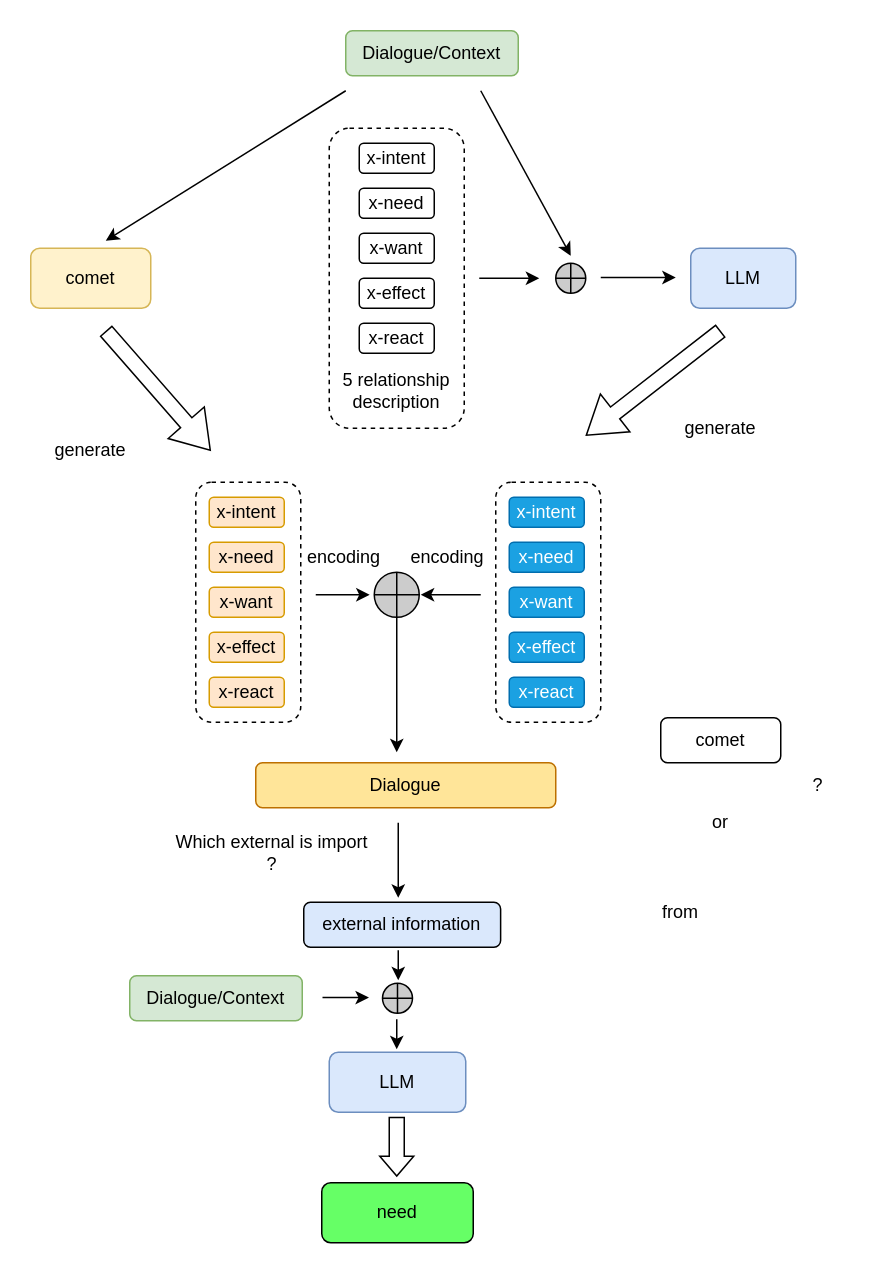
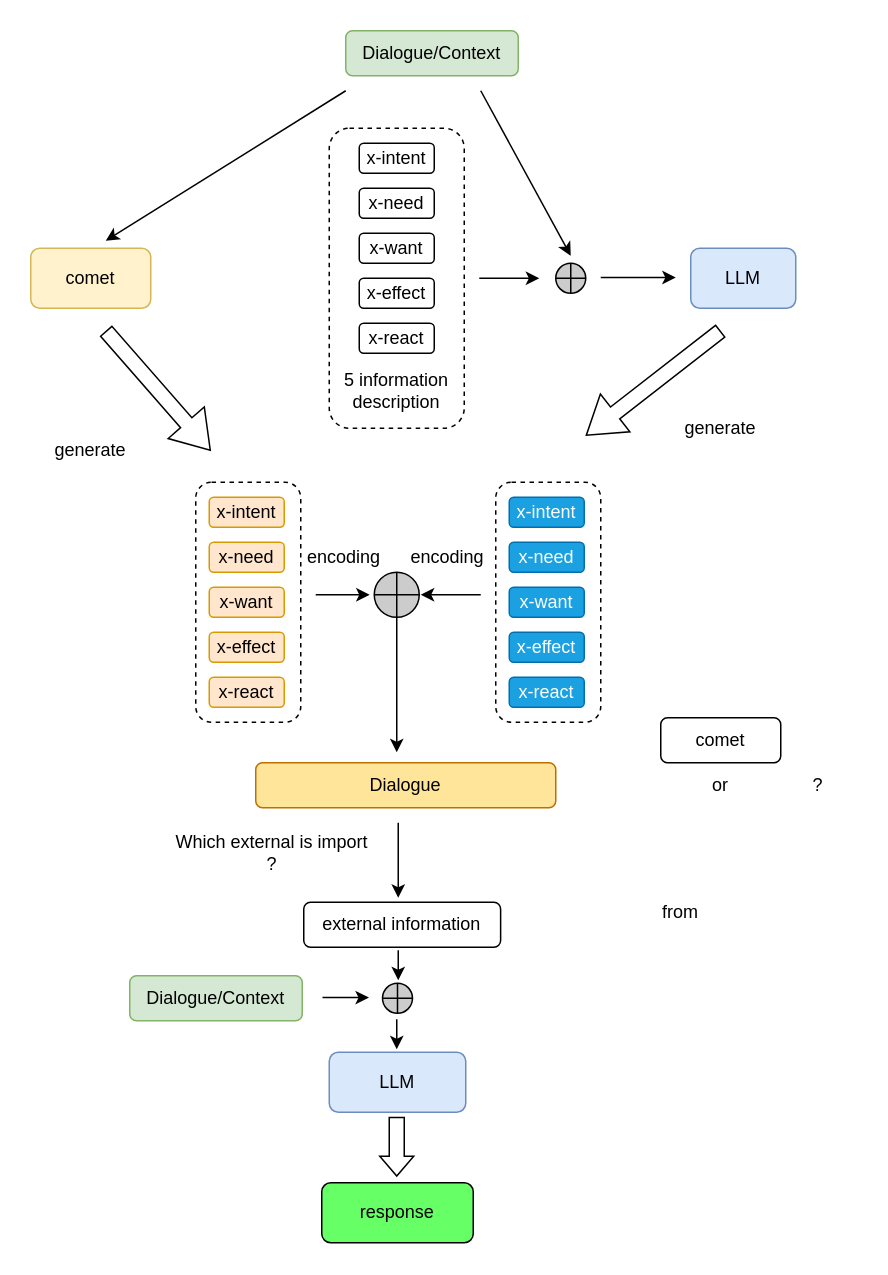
  <mxCell id="0" />
  <mxCell id="1" parent="0" />
  <mxCell id="2" value="" style="rounded=1;whiteSpace=wrap;html=1;dashed=1;" vertex="1" parent="1"><mxGeometry x="219" y="85" width="90" height="200" as="geometry" /></mxCell>
  <mxCell id="3" value="Dialogue/Context" style="rounded=1;whiteSpace=wrap;html=1;fillColor=#d5e8d4;strokeColor=#82b366;" vertex="1" parent="1"><mxGeometry x="230" y="20" width="115" height="30" as="geometry" /></mxCell>
  <mxCell id="4" value="comet" style="rounded=1;whiteSpace=wrap;html=1;fillColor=#fff2cc;strokeColor=#d6b656;" vertex="1" parent="1"><mxGeometry x="20" y="165" width="80" height="40" as="geometry" /></mxCell>
  <mxCell id="5" value="x-intent" style="rounded=1;whiteSpace=wrap;html=1;" vertex="1" parent="1"><mxGeometry x="239" y="95" width="50" height="20" as="geometry" /></mxCell>
  <mxCell id="6" value="x-need" style="rounded=1;whiteSpace=wrap;html=1;" vertex="1" parent="1"><mxGeometry x="239" y="125" width="50" height="20" as="geometry" /></mxCell>
  <mxCell id="7" value="x-want" style="rounded=1;whiteSpace=wrap;html=1;" vertex="1" parent="1"><mxGeometry x="239" y="155" width="50" height="20" as="geometry" /></mxCell>
  <mxCell id="8" value="x-effect" style="rounded=1;whiteSpace=wrap;html=1;" vertex="1" parent="1"><mxGeometry x="239" y="185" width="50" height="20" as="geometry" /></mxCell>
  <mxCell id="9" value="x-react" style="rounded=1;whiteSpace=wrap;html=1;" vertex="1" parent="1"><mxGeometry x="239" y="215" width="50" height="20" as="geometry" /></mxCell>
  <mxCell id="10" value="LLM" style="rounded=1;whiteSpace=wrap;html=1;fillColor=#dae8fc;strokeColor=#6c8ebf;" vertex="1" parent="1"><mxGeometry x="460" y="165" width="70" height="40" as="geometry" /></mxCell>
  <mxCell id="11" value="generate" style="text;html=1;align=center;verticalAlign=middle;whiteSpace=wrap;rounded=0;" vertex="1" parent="1"><mxGeometry x="450" y="270" width="60" height="30" as="geometry" /></mxCell>
  <mxCell id="12" value="" style="endArrow=classic;html=1;rounded=0;" edge="1" parent="1"><mxGeometry width="50" height="50" relative="1" as="geometry"><mxPoint x="230" y="60" as="sourcePoint" /><mxPoint x="70" y="160" as="targetPoint" /></mxGeometry></mxCell>
- <mxCell id="13" value="5 relationship description" style="text;html=1;align=center;verticalAlign=middle;whiteSpace=wrap;rounded=0;" vertex="1" parent="1"><mxGeometry x="209" y="245" width="110" height="30" as="geometry" /></mxCell>
+ <mxCell id="13" value="5 information description" style="text;html=1;align=center;verticalAlign=middle;whiteSpace=wrap;rounded=0;" vertex="1" parent="1"><mxGeometry x="209" y="245" width="110" height="30" as="geometry" /></mxCell>
  <mxCell id="14" value="" style="shape=orEllipse;perimeter=ellipsePerimeter;whiteSpace=wrap;html=1;backgroundOutline=1;fillColor=#CCCCCC;" vertex="1" parent="1"><mxGeometry x="370" y="175" width="20" height="20" as="geometry" /></mxCell>
  <mxCell id="15" value="" style="endArrow=classic;html=1;rounded=0;" edge="1" parent="1"><mxGeometry width="50" height="50" relative="1" as="geometry"><mxPoint x="320" y="60" as="sourcePoint" /><mxPoint x="380" y="170" as="targetPoint" /></mxGeometry></mxCell>
  <mxCell id="16" value="" style="endArrow=classic;html=1;rounded=0;" edge="1" parent="1"><mxGeometry width="50" height="50" relative="1" as="geometry"><mxPoint x="319" y="185" as="sourcePoint" /><mxPoint x="359" y="185" as="targetPoint" /></mxGeometry></mxCell>
  <mxCell id="17" value="" style="shape=flexArrow;endArrow=classic;html=1;rounded=0;endWidth=21;endSize=7.77;" edge="1" parent="1"><mxGeometry width="50" height="50" relative="1" as="geometry"><mxPoint x="480" y="220" as="sourcePoint" /><mxPoint x="390" y="290" as="targetPoint" /></mxGeometry></mxCell>
  <mxCell id="18" value="" style="rounded=1;whiteSpace=wrap;html=1;dashed=1;" vertex="1" parent="1"><mxGeometry x="130" y="321" width="70" height="160" as="geometry" /></mxCell>
  <mxCell id="19" value="x-intent" style="rounded=1;whiteSpace=wrap;html=1;fillColor=#ffe6cc;strokeColor=#d79b00;" vertex="1" parent="1"><mxGeometry x="139" y="331" width="50" height="20" as="geometry" /></mxCell>
  <mxCell id="20" value="x-need" style="rounded=1;whiteSpace=wrap;html=1;fillColor=#ffe6cc;strokeColor=#d79b00;" vertex="1" parent="1"><mxGeometry x="139" y="361" width="50" height="20" as="geometry" /></mxCell>
  <mxCell id="21" value="x-want" style="rounded=1;whiteSpace=wrap;html=1;fillColor=#ffe6cc;strokeColor=#d79b00;" vertex="1" parent="1"><mxGeometry x="139" y="391" width="50" height="20" as="geometry" /></mxCell>
  <mxCell id="22" value="x-effect" style="rounded=1;whiteSpace=wrap;html=1;fillColor=#ffe6cc;strokeColor=#d79b00;" vertex="1" parent="1"><mxGeometry x="139" y="421" width="50" height="20" as="geometry" /></mxCell>
  <mxCell id="23" value="x-react" style="rounded=1;whiteSpace=wrap;html=1;fillColor=#ffe6cc;strokeColor=#d79b00;" vertex="1" parent="1"><mxGeometry x="139" y="451" width="50" height="20" as="geometry" /></mxCell>
  <mxCell id="24" value="" style="shape=flexArrow;endArrow=classic;html=1;rounded=0;endWidth=21;endSize=7.77;" edge="1" parent="1"><mxGeometry width="50" height="50" relative="1" as="geometry"><mxPoint x="70" y="220" as="sourcePoint" /><mxPoint x="140" y="300" as="targetPoint" /></mxGeometry></mxCell>
  <mxCell id="25" value="generate" style="text;html=1;align=center;verticalAlign=middle;whiteSpace=wrap;rounded=0;" vertex="1" parent="1"><mxGeometry x="30" y="285" width="60" height="30" as="geometry" /></mxCell>
  <mxCell id="26" value="" style="rounded=1;whiteSpace=wrap;html=1;dashed=1;" vertex="1" parent="1"><mxGeometry x="330" y="321" width="70" height="160" as="geometry" /></mxCell>
  <mxCell id="27" value="x-intent" style="rounded=1;whiteSpace=wrap;html=1;fillColor=#1ba1e2;fontColor=#ffffff;strokeColor=#006EAF;" vertex="1" parent="1"><mxGeometry x="339" y="331" width="50" height="20" as="geometry" /></mxCell>
  <mxCell id="28" value="x-need" style="rounded=1;whiteSpace=wrap;html=1;fillColor=#1ba1e2;fontColor=#ffffff;strokeColor=#006EAF;" vertex="1" parent="1"><mxGeometry x="339" y="361" width="50" height="20" as="geometry" /></mxCell>
  <mxCell id="29" value="x-want" style="rounded=1;whiteSpace=wrap;html=1;fillColor=#1ba1e2;fontColor=#ffffff;strokeColor=#006EAF;" vertex="1" parent="1"><mxGeometry x="339" y="391" width="50" height="20" as="geometry" /></mxCell>
  <mxCell id="30" value="x-effect" style="rounded=1;whiteSpace=wrap;html=1;fillColor=#1ba1e2;fontColor=#ffffff;strokeColor=#006EAF;" vertex="1" parent="1"><mxGeometry x="339" y="421" width="50" height="20" as="geometry" /></mxCell>
  <mxCell id="31" value="x-react" style="rounded=1;whiteSpace=wrap;html=1;fillColor=#1ba1e2;fontColor=#ffffff;strokeColor=#006EAF;" vertex="1" parent="1"><mxGeometry x="339" y="451" width="50" height="20" as="geometry" /></mxCell>
  <mxCell id="32" value="" style="endArrow=classic;html=1;rounded=0;" edge="1" parent="1"><mxGeometry width="50" height="50" relative="1" as="geometry"><mxPoint x="400" y="184.5" as="sourcePoint" /><mxPoint x="450" y="184.5" as="targetPoint" /></mxGeometry></mxCell>
  <mxCell id="33" value="Dialogue" style="rounded=1;whiteSpace=wrap;html=1;fillColor=#FFE599;fontColor=#000000;strokeColor=#BD7000;" vertex="1" parent="1"><mxGeometry x="170" y="508" width="200" height="30" as="geometry" /></mxCell>
  <mxCell id="34" value="" style="shape=orEllipse;perimeter=ellipsePerimeter;whiteSpace=wrap;html=1;backgroundOutline=1;fillColor=#CCCCCC;" vertex="1" parent="1"><mxGeometry x="249" y="381" width="30" height="30" as="geometry" /></mxCell>
  <mxCell id="35" value="" style="endArrow=classic;html=1;rounded=0;entryX=-0.102;entryY=0.5;entryDx=0;entryDy=0;entryPerimeter=0;" edge="1" parent="1" target="34"><mxGeometry width="50" height="50" relative="1" as="geometry"><mxPoint x="210" y="396" as="sourcePoint" /><mxPoint x="240" y="396" as="targetPoint" /></mxGeometry></mxCell>
  <mxCell id="36" value="" style="endArrow=classic;html=1;rounded=0;" edge="1" parent="1"><mxGeometry width="50" height="50" relative="1" as="geometry"><mxPoint x="320" y="396" as="sourcePoint" /><mxPoint x="280" y="396" as="targetPoint" /></mxGeometry></mxCell>
  <mxCell id="37" value="encoding" style="text;html=1;align=center;verticalAlign=middle;whiteSpace=wrap;rounded=0;" vertex="1" parent="1"><mxGeometry x="194" y="361" width="70" height="20" as="geometry" /></mxCell>
  <mxCell id="38" value="encoding" style="text;html=1;align=center;verticalAlign=middle;whiteSpace=wrap;rounded=0;" vertex="1" parent="1"><mxGeometry x="263" y="361" width="70" height="20" as="geometry" /></mxCell>
  <mxCell id="39" value="" style="endArrow=classic;html=1;rounded=0;exitX=0.5;exitY=1;exitDx=0;exitDy=0;" edge="1" parent="1" source="34"><mxGeometry width="50" height="50" relative="1" as="geometry"><mxPoint x="300" y="521" as="sourcePoint" /><mxPoint x="264" y="501" as="targetPoint" /></mxGeometry></mxCell>
  <mxCell id="40" value="Which external is import ?" style="text;html=1;align=center;verticalAlign=middle;whiteSpace=wrap;rounded=0;" vertex="1" parent="1"><mxGeometry x="112" y="548" width="137.5" height="40" as="geometry" /></mxCell>
  <mxCell id="41" value="" style="endArrow=classic;html=1;rounded=0;" edge="1" parent="1"><mxGeometry width="50" height="50" relative="1" as="geometry"><mxPoint x="265" y="548" as="sourcePoint" /><mxPoint x="265" y="598" as="targetPoint" /></mxGeometry></mxCell>
  <mxCell id="42" value="from&amp;nbsp;" style="text;html=1;align=center;verticalAlign=middle;whiteSpace=wrap;rounded=0;" vertex="1" parent="1"><mxGeometry x="425" y="593" width="60" height="30" as="geometry" /></mxCell>
  <mxCell id="43" value="comet" style="rounded=1;whiteSpace=wrap;html=1;" vertex="1" parent="1"><mxGeometry x="440" y="478" width="80" height="30" as="geometry" /></mxCell>
  <mxCell id="44" value="?" style="text;html=1;align=center;verticalAlign=middle;whiteSpace=wrap;rounded=0;" vertex="1" parent="1"><mxGeometry x="520" y="503" width="50" height="40" as="geometry" /></mxCell>
- <mxCell id="45" value="or" style="text;html=1;align=center;verticalAlign=middle;whiteSpace=wrap;rounded=0;" vertex="1" parent="1"><mxGeometry x="450" y="533" width="60" height="30" as="geometry" /></mxCell>
- <mxCell id="46" value="external information" style="rounded=1;whiteSpace=wrap;html=1;fillColor=#dae8fc;" vertex="1" parent="1"><mxGeometry x="202" y="601" width="131.25" height="30" as="geometry" /></mxCell>
+ <mxCell id="45" value="or" style="text;html=1;align=center;verticalAlign=middle;whiteSpace=wrap;rounded=0;" vertex="1" parent="1"><mxGeometry x="450" y="508" width="60" height="30" as="geometry" /></mxCell>
+ <mxCell id="46" value="external information" style="rounded=1;whiteSpace=wrap;html=1;" vertex="1" parent="1"><mxGeometry x="202" y="601" width="131.25" height="30" as="geometry" /></mxCell>
  <mxCell id="47" value="LLM" style="rounded=1;whiteSpace=wrap;html=1;fillColor=#dae8fc;strokeColor=#6c8ebf;" vertex="1" parent="1"><mxGeometry x="219" y="701" width="91" height="40" as="geometry" /></mxCell>
  <mxCell id="48" value="Dialogue/Context" style="rounded=1;whiteSpace=wrap;html=1;fillColor=#d5e8d4;strokeColor=#82b366;" vertex="1" parent="1"><mxGeometry x="86" y="650" width="115" height="30" as="geometry" /></mxCell>
  <mxCell id="49" value="" style="shape=orEllipse;perimeter=ellipsePerimeter;whiteSpace=wrap;html=1;backgroundOutline=1;fillColor=#CCCCCC;" vertex="1" parent="1"><mxGeometry x="254.5" y="655" width="20" height="20" as="geometry" /></mxCell>
  <mxCell id="50" value="" style="endArrow=classic;html=1;rounded=0;" edge="1" parent="1"><mxGeometry width="50" height="50" relative="1" as="geometry"><mxPoint x="214.5" y="664.58" as="sourcePoint" /><mxPoint x="245.5" y="664.58" as="targetPoint" /></mxGeometry></mxCell>
  <mxCell id="51" value="" style="endArrow=classic;html=1;rounded=0;" edge="1" parent="1"><mxGeometry width="50" height="50" relative="1" as="geometry"><mxPoint x="265" y="633" as="sourcePoint" /><mxPoint x="265" y="653" as="targetPoint" /></mxGeometry></mxCell>
  <mxCell id="52" value="" style="endArrow=classic;html=1;rounded=0;" edge="1" parent="1"><mxGeometry width="50" height="50" relative="1" as="geometry"><mxPoint x="264" y="679" as="sourcePoint" /><mxPoint x="264" y="699" as="targetPoint" /></mxGeometry></mxCell>
- <mxCell id="53" value="need" style="rounded=1;whiteSpace=wrap;html=1;fillColor=#66FF66;" vertex="1" parent="1"><mxGeometry x="214" y="788" width="101" height="40" as="geometry" /></mxCell>
+ <mxCell id="53" value="response" style="rounded=1;whiteSpace=wrap;html=1;fillColor=#66FF66;" vertex="1" parent="1"><mxGeometry x="214" y="788" width="101" height="40" as="geometry" /></mxCell>
  <mxCell id="54" value="" style="shape=flexArrow;endArrow=classic;html=1;rounded=0;endWidth=11.628;endSize=4.07;" edge="1" parent="1"><mxGeometry width="50" height="50" relative="1" as="geometry"><mxPoint x="264" y="744" as="sourcePoint" /><mxPoint x="264" y="784" as="targetPoint" /></mxGeometry></mxCell>
